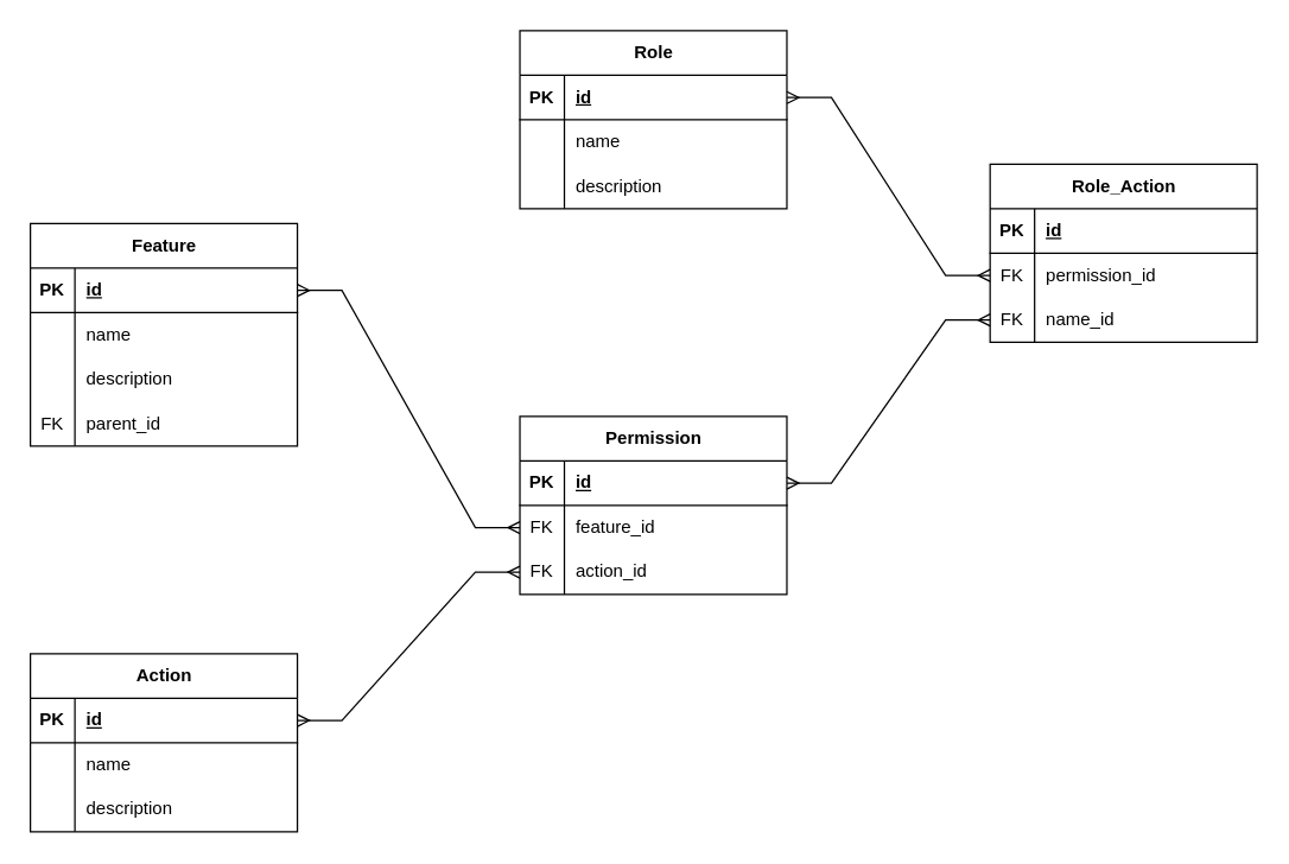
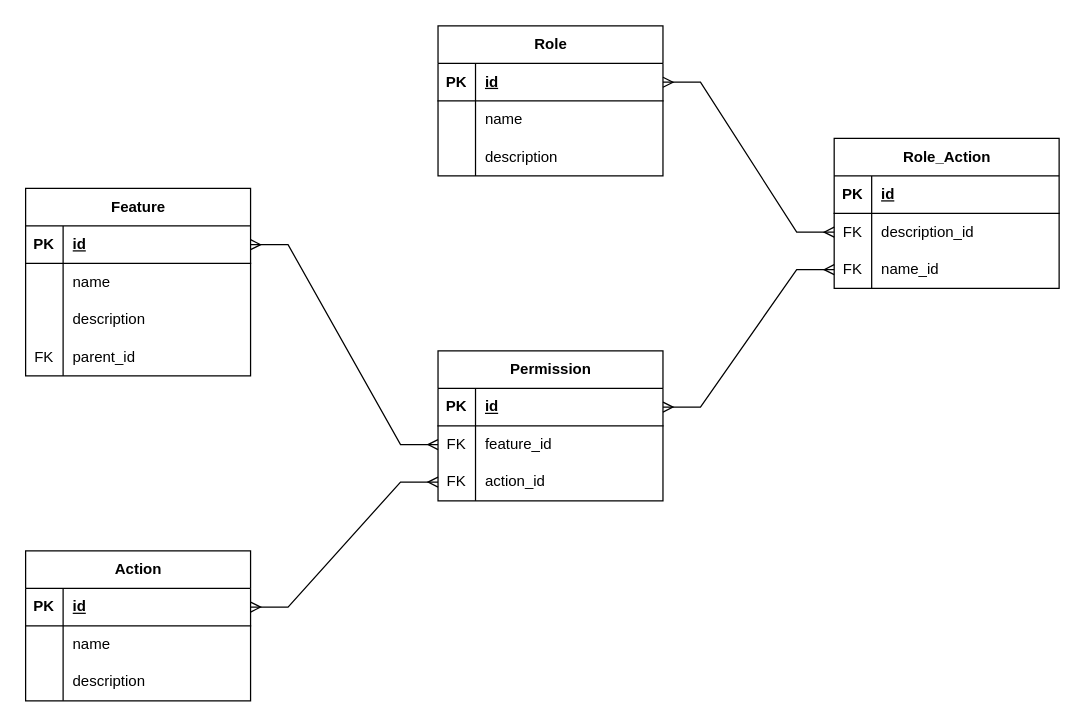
  <mxCell id="0" />
  <mxCell id="1" parent="0" />
  <mxCell id="2" value="Role" style="shape=table;startSize=30;container=1;collapsible=1;childLayout=tableLayout;fixedRows=1;rowLines=0;fontStyle=1;align=center;resizeLast=1;html=1;" vertex="1" parent="1"><mxGeometry x="350" y="20" width="180" height="120" as="geometry" /></mxCell>
  <mxCell id="3" value="" style="shape=tableRow;horizontal=0;startSize=0;swimlaneHead=0;swimlaneBody=0;fillColor=none;collapsible=0;dropTarget=0;points=[[0,0.5],[1,0.5]];portConstraint=eastwest;top=0;left=0;right=0;bottom=1;" vertex="1" parent="2"><mxGeometry y="30" width="180" height="30" as="geometry" /></mxCell>
  <mxCell id="4" value="PK" style="shape=partialRectangle;connectable=0;fillColor=none;top=0;left=0;bottom=0;right=0;fontStyle=1;overflow=hidden;whiteSpace=wrap;html=1;" vertex="1" parent="3"><mxGeometry width="30" height="30" as="geometry"><mxRectangle width="30" height="30" as="alternateBounds" /></mxGeometry></mxCell>
  <mxCell id="5" value="id" style="shape=partialRectangle;connectable=0;fillColor=none;top=0;left=0;bottom=0;right=0;align=left;spacingLeft=6;fontStyle=5;overflow=hidden;whiteSpace=wrap;html=1;" vertex="1" parent="3"><mxGeometry x="30" width="150" height="30" as="geometry"><mxRectangle width="150" height="30" as="alternateBounds" /></mxGeometry></mxCell>
  <mxCell id="6" value="" style="shape=tableRow;horizontal=0;startSize=0;swimlaneHead=0;swimlaneBody=0;fillColor=none;collapsible=0;dropTarget=0;points=[[0,0.5],[1,0.5]];portConstraint=eastwest;top=0;left=0;right=0;bottom=0;" vertex="1" parent="2"><mxGeometry y="60" width="180" height="30" as="geometry" /></mxCell>
  <mxCell id="7" value="" style="shape=partialRectangle;connectable=0;fillColor=none;top=0;left=0;bottom=0;right=0;editable=1;overflow=hidden;whiteSpace=wrap;html=1;" vertex="1" parent="6"><mxGeometry width="30" height="30" as="geometry"><mxRectangle width="30" height="30" as="alternateBounds" /></mxGeometry></mxCell>
  <mxCell id="8" value="name" style="shape=partialRectangle;connectable=0;fillColor=none;top=0;left=0;bottom=0;right=0;align=left;spacingLeft=6;overflow=hidden;whiteSpace=wrap;html=1;" vertex="1" parent="6"><mxGeometry x="30" width="150" height="30" as="geometry"><mxRectangle width="150" height="30" as="alternateBounds" /></mxGeometry></mxCell>
  <mxCell id="9" value="" style="shape=tableRow;horizontal=0;startSize=0;swimlaneHead=0;swimlaneBody=0;fillColor=none;collapsible=0;dropTarget=0;points=[[0,0.5],[1,0.5]];portConstraint=eastwest;top=0;left=0;right=0;bottom=0;" vertex="1" parent="2"><mxGeometry y="90" width="180" height="30" as="geometry" /></mxCell>
  <mxCell id="10" value="" style="shape=partialRectangle;connectable=0;fillColor=none;top=0;left=0;bottom=0;right=0;editable=1;overflow=hidden;whiteSpace=wrap;html=1;" vertex="1" parent="9"><mxGeometry width="30" height="30" as="geometry"><mxRectangle width="30" height="30" as="alternateBounds" /></mxGeometry></mxCell>
  <mxCell id="11" value="description" style="shape=partialRectangle;connectable=0;fillColor=none;top=0;left=0;bottom=0;right=0;align=left;spacingLeft=6;overflow=hidden;whiteSpace=wrap;html=1;" vertex="1" parent="9"><mxGeometry x="30" width="150" height="30" as="geometry"><mxRectangle width="150" height="30" as="alternateBounds" /></mxGeometry></mxCell>
  <mxCell id="12" value="Action" style="shape=table;startSize=30;container=1;collapsible=1;childLayout=tableLayout;fixedRows=1;rowLines=0;fontStyle=1;align=center;resizeLast=1;html=1;" vertex="1" parent="1"><mxGeometry y="440" width="180" height="120" as="geometry" x="20" /></mxCell>
  <mxCell id="13" value="" style="shape=tableRow;horizontal=0;startSize=0;swimlaneHead=0;swimlaneBody=0;fillColor=none;collapsible=0;dropTarget=0;points=[[0,0.5],[1,0.5]];portConstraint=eastwest;top=0;left=0;right=0;bottom=1;" vertex="1" parent="12"><mxGeometry y="30" width="180" height="30" as="geometry" /></mxCell>
  <mxCell id="14" value="PK" style="shape=partialRectangle;connectable=0;fillColor=none;top=0;left=0;bottom=0;right=0;fontStyle=1;overflow=hidden;whiteSpace=wrap;html=1;" vertex="1" parent="13"><mxGeometry width="30" height="30" as="geometry"><mxRectangle width="30" height="30" as="alternateBounds" /></mxGeometry></mxCell>
  <mxCell id="15" value="id" style="shape=partialRectangle;connectable=0;fillColor=none;top=0;left=0;bottom=0;right=0;align=left;spacingLeft=6;fontStyle=5;overflow=hidden;whiteSpace=wrap;html=1;" vertex="1" parent="13"><mxGeometry x="30" width="150" height="30" as="geometry"><mxRectangle width="150" height="30" as="alternateBounds" /></mxGeometry></mxCell>
  <mxCell id="16" value="" style="shape=tableRow;horizontal=0;startSize=0;swimlaneHead=0;swimlaneBody=0;fillColor=none;collapsible=0;dropTarget=0;points=[[0,0.5],[1,0.5]];portConstraint=eastwest;top=0;left=0;right=0;bottom=0;" vertex="1" parent="12"><mxGeometry y="60" width="180" height="30" as="geometry" /></mxCell>
  <mxCell id="17" value="" style="shape=partialRectangle;connectable=0;fillColor=none;top=0;left=0;bottom=0;right=0;editable=1;overflow=hidden;whiteSpace=wrap;html=1;" vertex="1" parent="16"><mxGeometry width="30" height="30" as="geometry"><mxRectangle width="30" height="30" as="alternateBounds" /></mxGeometry></mxCell>
  <mxCell id="18" value="name" style="shape=partialRectangle;connectable=0;fillColor=none;top=0;left=0;bottom=0;right=0;align=left;spacingLeft=6;overflow=hidden;whiteSpace=wrap;html=1;" vertex="1" parent="16"><mxGeometry x="30" width="150" height="30" as="geometry"><mxRectangle width="150" height="30" as="alternateBounds" /></mxGeometry></mxCell>
  <mxCell id="19" value="" style="shape=tableRow;horizontal=0;startSize=0;swimlaneHead=0;swimlaneBody=0;fillColor=none;collapsible=0;dropTarget=0;points=[[0,0.5],[1,0.5]];portConstraint=eastwest;top=0;left=0;right=0;bottom=0;" vertex="1" parent="12"><mxGeometry y="90" width="180" height="30" as="geometry" /></mxCell>
  <mxCell id="20" value="" style="shape=partialRectangle;connectable=0;fillColor=none;top=0;left=0;bottom=0;right=0;editable=1;overflow=hidden;whiteSpace=wrap;html=1;" vertex="1" parent="19"><mxGeometry width="30" height="30" as="geometry"><mxRectangle width="30" height="30" as="alternateBounds" /></mxGeometry></mxCell>
  <mxCell id="21" value="description" style="shape=partialRectangle;connectable=0;fillColor=none;top=0;left=0;bottom=0;right=0;align=left;spacingLeft=6;overflow=hidden;whiteSpace=wrap;html=1;" vertex="1" parent="19"><mxGeometry x="30" width="150" height="30" as="geometry"><mxRectangle width="150" height="30" as="alternateBounds" /></mxGeometry></mxCell>
  <mxCell id="22" value="Feature" style="shape=table;startSize=30;container=1;collapsible=1;childLayout=tableLayout;fixedRows=1;rowLines=0;fontStyle=1;align=center;resizeLast=1;html=1;" vertex="1" parent="1"><mxGeometry y="150" width="180" height="150" as="geometry" x="20" /></mxCell>
  <mxCell id="23" value="" style="shape=tableRow;horizontal=0;startSize=0;swimlaneHead=0;swimlaneBody=0;fillColor=none;collapsible=0;dropTarget=0;points=[[0,0.5],[1,0.5]];portConstraint=eastwest;top=0;left=0;right=0;bottom=1;" vertex="1" parent="22"><mxGeometry y="30" width="180" height="30" as="geometry" /></mxCell>
  <mxCell id="24" value="PK" style="shape=partialRectangle;connectable=0;fillColor=none;top=0;left=0;bottom=0;right=0;fontStyle=1;overflow=hidden;whiteSpace=wrap;html=1;" vertex="1" parent="23"><mxGeometry width="30" height="30" as="geometry"><mxRectangle width="30" height="30" as="alternateBounds" /></mxGeometry></mxCell>
  <mxCell id="25" value="id" style="shape=partialRectangle;connectable=0;fillColor=none;top=0;left=0;bottom=0;right=0;align=left;spacingLeft=6;fontStyle=5;overflow=hidden;whiteSpace=wrap;html=1;" vertex="1" parent="23"><mxGeometry x="30" width="150" height="30" as="geometry"><mxRectangle width="150" height="30" as="alternateBounds" /></mxGeometry></mxCell>
  <mxCell id="26" value="" style="shape=tableRow;horizontal=0;startSize=0;swimlaneHead=0;swimlaneBody=0;fillColor=none;collapsible=0;dropTarget=0;points=[[0,0.5],[1,0.5]];portConstraint=eastwest;top=0;left=0;right=0;bottom=0;" vertex="1" parent="22"><mxGeometry y="60" width="180" height="30" as="geometry" /></mxCell>
  <mxCell id="27" value="" style="shape=partialRectangle;connectable=0;fillColor=none;top=0;left=0;bottom=0;right=0;editable=1;overflow=hidden;whiteSpace=wrap;html=1;" vertex="1" parent="26"><mxGeometry width="30" height="30" as="geometry"><mxRectangle width="30" height="30" as="alternateBounds" /></mxGeometry></mxCell>
  <mxCell id="28" value="name" style="shape=partialRectangle;connectable=0;fillColor=none;top=0;left=0;bottom=0;right=0;align=left;spacingLeft=6;overflow=hidden;whiteSpace=wrap;html=1;" vertex="1" parent="26"><mxGeometry x="30" width="150" height="30" as="geometry"><mxRectangle width="150" height="30" as="alternateBounds" /></mxGeometry></mxCell>
  <mxCell id="29" value="" style="shape=tableRow;horizontal=0;startSize=0;swimlaneHead=0;swimlaneBody=0;fillColor=none;collapsible=0;dropTarget=0;points=[[0,0.5],[1,0.5]];portConstraint=eastwest;top=0;left=0;right=0;bottom=0;" vertex="1" parent="22"><mxGeometry y="90" width="180" height="30" as="geometry" /></mxCell>
  <mxCell id="30" value="" style="shape=partialRectangle;connectable=0;fillColor=none;top=0;left=0;bottom=0;right=0;editable=1;overflow=hidden;whiteSpace=wrap;html=1;" vertex="1" parent="29"><mxGeometry width="30" height="30" as="geometry"><mxRectangle width="30" height="30" as="alternateBounds" /></mxGeometry></mxCell>
  <mxCell id="31" value="description" style="shape=partialRectangle;connectable=0;fillColor=none;top=0;left=0;bottom=0;right=0;align=left;spacingLeft=6;overflow=hidden;whiteSpace=wrap;html=1;" vertex="1" parent="29"><mxGeometry x="30" width="150" height="30" as="geometry"><mxRectangle width="150" height="30" as="alternateBounds" /></mxGeometry></mxCell>
  <mxCell id="32" value="" style="shape=tableRow;horizontal=0;startSize=0;swimlaneHead=0;swimlaneBody=0;fillColor=none;collapsible=0;dropTarget=0;points=[[0,0.5],[1,0.5]];portConstraint=eastwest;top=0;left=0;right=0;bottom=0;" vertex="1" parent="22"><mxGeometry y="120" width="180" height="30" as="geometry" /></mxCell>
  <mxCell id="33" value="FK" style="shape=partialRectangle;connectable=0;fillColor=none;top=0;left=0;bottom=0;right=0;editable=1;overflow=hidden;whiteSpace=wrap;html=1;" vertex="1" parent="32"><mxGeometry width="30" height="30" as="geometry"><mxRectangle width="30" height="30" as="alternateBounds" /></mxGeometry></mxCell>
  <mxCell id="34" value="parent_id" style="shape=partialRectangle;connectable=0;fillColor=none;top=0;left=0;bottom=0;right=0;align=left;spacingLeft=6;overflow=hidden;whiteSpace=wrap;html=1;" vertex="1" parent="32"><mxGeometry x="30" width="150" height="30" as="geometry"><mxRectangle width="150" height="30" as="alternateBounds" /></mxGeometry></mxCell>
  <mxCell id="35" value="Permission" style="shape=table;startSize=30;container=1;collapsible=1;childLayout=tableLayout;fixedRows=1;rowLines=0;fontStyle=1;align=center;resizeLast=1;html=1;" vertex="1" parent="1"><mxGeometry x="350" y="280" width="180" height="120" as="geometry" /></mxCell>
  <mxCell id="36" value="" style="shape=tableRow;horizontal=0;startSize=0;swimlaneHead=0;swimlaneBody=0;fillColor=none;collapsible=0;dropTarget=0;points=[[0,0.5],[1,0.5]];portConstraint=eastwest;top=0;left=0;right=0;bottom=1;" vertex="1" parent="35"><mxGeometry y="30" width="180" height="30" as="geometry" /></mxCell>
  <mxCell id="37" value="PK" style="shape=partialRectangle;connectable=0;fillColor=none;top=0;left=0;bottom=0;right=0;fontStyle=1;overflow=hidden;whiteSpace=wrap;html=1;" vertex="1" parent="36"><mxGeometry width="30" height="30" as="geometry"><mxRectangle width="30" height="30" as="alternateBounds" /></mxGeometry></mxCell>
  <mxCell id="38" value="id" style="shape=partialRectangle;connectable=0;fillColor=none;top=0;left=0;bottom=0;right=0;align=left;spacingLeft=6;fontStyle=5;overflow=hidden;whiteSpace=wrap;html=1;" vertex="1" parent="36"><mxGeometry x="30" width="150" height="30" as="geometry"><mxRectangle width="150" height="30" as="alternateBounds" /></mxGeometry></mxCell>
  <mxCell id="39" value="" style="shape=tableRow;horizontal=0;startSize=0;swimlaneHead=0;swimlaneBody=0;fillColor=none;collapsible=0;dropTarget=0;points=[[0,0.5],[1,0.5]];portConstraint=eastwest;top=0;left=0;right=0;bottom=0;" vertex="1" parent="35"><mxGeometry y="60" width="180" height="30" as="geometry" /></mxCell>
  <mxCell id="40" value="FK" style="shape=partialRectangle;connectable=0;fillColor=none;top=0;left=0;bottom=0;right=0;editable=1;overflow=hidden;whiteSpace=wrap;html=1;" vertex="1" parent="39"><mxGeometry width="30" height="30" as="geometry"><mxRectangle width="30" height="30" as="alternateBounds" /></mxGeometry></mxCell>
  <mxCell id="41" value="feature_id" style="shape=partialRectangle;connectable=0;fillColor=none;top=0;left=0;bottom=0;right=0;align=left;spacingLeft=6;overflow=hidden;whiteSpace=wrap;html=1;" vertex="1" parent="39"><mxGeometry x="30" width="150" height="30" as="geometry"><mxRectangle width="150" height="30" as="alternateBounds" /></mxGeometry></mxCell>
  <mxCell id="42" value="" style="shape=tableRow;horizontal=0;startSize=0;swimlaneHead=0;swimlaneBody=0;fillColor=none;collapsible=0;dropTarget=0;points=[[0,0.5],[1,0.5]];portConstraint=eastwest;top=0;left=0;right=0;bottom=0;" vertex="1" parent="35"><mxGeometry y="90" width="180" height="30" as="geometry" /></mxCell>
  <mxCell id="43" value="FK" style="shape=partialRectangle;connectable=0;fillColor=none;top=0;left=0;bottom=0;right=0;editable=1;overflow=hidden;whiteSpace=wrap;html=1;" vertex="1" parent="42"><mxGeometry width="30" height="30" as="geometry"><mxRectangle width="30" height="30" as="alternateBounds" /></mxGeometry></mxCell>
  <mxCell id="44" value="action_id" style="shape=partialRectangle;connectable=0;fillColor=none;top=0;left=0;bottom=0;right=0;align=left;spacingLeft=6;overflow=hidden;whiteSpace=wrap;html=1;" vertex="1" parent="42"><mxGeometry x="30" width="150" height="30" as="geometry"><mxRectangle width="150" height="30" as="alternateBounds" /></mxGeometry></mxCell>
  <mxCell id="45" value="Role_Action" style="shape=table;startSize=30;container=1;collapsible=1;childLayout=tableLayout;fixedRows=1;rowLines=0;fontStyle=1;align=center;resizeLast=1;html=1;" vertex="1" parent="1"><mxGeometry x="667" y="110" width="180" height="120" as="geometry" /></mxCell>
  <mxCell id="46" value="" style="shape=tableRow;horizontal=0;startSize=0;swimlaneHead=0;swimlaneBody=0;fillColor=none;collapsible=0;dropTarget=0;points=[[0,0.5],[1,0.5]];portConstraint=eastwest;top=0;left=0;right=0;bottom=1;" vertex="1" parent="45"><mxGeometry y="30" width="180" height="30" as="geometry" /></mxCell>
  <mxCell id="47" value="PK" style="shape=partialRectangle;connectable=0;fillColor=none;top=0;left=0;bottom=0;right=0;fontStyle=1;overflow=hidden;whiteSpace=wrap;html=1;" vertex="1" parent="46"><mxGeometry width="30" height="30" as="geometry"><mxRectangle width="30" height="30" as="alternateBounds" /></mxGeometry></mxCell>
  <mxCell id="48" value="id" style="shape=partialRectangle;connectable=0;fillColor=none;top=0;left=0;bottom=0;right=0;align=left;spacingLeft=6;fontStyle=5;overflow=hidden;whiteSpace=wrap;html=1;" vertex="1" parent="46"><mxGeometry x="30" width="150" height="30" as="geometry"><mxRectangle width="150" height="30" as="alternateBounds" /></mxGeometry></mxCell>
  <mxCell id="49" value="" style="shape=tableRow;horizontal=0;startSize=0;swimlaneHead=0;swimlaneBody=0;fillColor=none;collapsible=0;dropTarget=0;points=[[0,0.5],[1,0.5]];portConstraint=eastwest;top=0;left=0;right=0;bottom=0;" vertex="1" parent="45"><mxGeometry y="60" width="180" height="30" as="geometry" /></mxCell>
  <mxCell id="50" value="FK" style="shape=partialRectangle;connectable=0;fillColor=none;top=0;left=0;bottom=0;right=0;editable=1;overflow=hidden;whiteSpace=wrap;html=1;" vertex="1" parent="49"><mxGeometry width="30" height="30" as="geometry"><mxRectangle width="30" height="30" as="alternateBounds" /></mxGeometry></mxCell>
- <mxCell id="51" value="permission_id" style="shape=partialRectangle;connectable=0;fillColor=none;top=0;left=0;bottom=0;right=0;align=left;spacingLeft=6;overflow=hidden;whiteSpace=wrap;html=1;" vertex="1" parent="49"><mxGeometry x="30" width="150" height="30" as="geometry"><mxRectangle width="150" height="30" as="alternateBounds" /></mxGeometry></mxCell>
+ <mxCell id="51" value="description_id" style="shape=partialRectangle;connectable=0;fillColor=none;top=0;left=0;bottom=0;right=0;align=left;spacingLeft=6;overflow=hidden;whiteSpace=wrap;html=1;" vertex="1" parent="49"><mxGeometry x="30" width="150" height="30" as="geometry"><mxRectangle width="150" height="30" as="alternateBounds" /></mxGeometry></mxCell>
  <mxCell id="52" value="" style="shape=tableRow;horizontal=0;startSize=0;swimlaneHead=0;swimlaneBody=0;fillColor=none;collapsible=0;dropTarget=0;points=[[0,0.5],[1,0.5]];portConstraint=eastwest;top=0;left=0;right=0;bottom=0;" vertex="1" parent="45"><mxGeometry y="90" width="180" height="30" as="geometry" /></mxCell>
  <mxCell id="53" value="FK" style="shape=partialRectangle;connectable=0;fillColor=none;top=0;left=0;bottom=0;right=0;editable=1;overflow=hidden;whiteSpace=wrap;html=1;" vertex="1" parent="52"><mxGeometry width="30" height="30" as="geometry"><mxRectangle width="30" height="30" as="alternateBounds" /></mxGeometry></mxCell>
  <mxCell id="54" value="name_id" style="shape=partialRectangle;connectable=0;fillColor=none;top=0;left=0;bottom=0;right=0;align=left;spacingLeft=6;overflow=hidden;whiteSpace=wrap;html=1;" vertex="1" parent="52"><mxGeometry x="30" width="150" height="30" as="geometry"><mxRectangle width="150" height="30" as="alternateBounds" /></mxGeometry></mxCell>
  <mxCell id="55" value="" style="edgeStyle=entityRelationEdgeStyle;fontSize=12;html=1;endArrow=ERmany;startArrow=ERmany;rounded=0;" edge="1" parent="1" source="36" target="52"><mxGeometry width="100" height="100" relative="1" as="geometry"><mxPoint x="450" y="320" as="sourcePoint" /><mxPoint x="550" y="220" as="targetPoint" /></mxGeometry></mxCell>
  <mxCell id="56" value="" style="edgeStyle=entityRelationEdgeStyle;fontSize=12;html=1;endArrow=ERmany;startArrow=ERmany;rounded=0;" edge="1" parent="1" source="3" target="49"><mxGeometry width="100" height="100" relative="1" as="geometry"><mxPoint x="530" y="335" as="sourcePoint" /><mxPoint x="690" y="215" as="targetPoint" /></mxGeometry></mxCell>
  <mxCell id="57" value="" style="edgeStyle=entityRelationEdgeStyle;fontSize=12;html=1;endArrow=ERmany;startArrow=ERmany;rounded=0;" edge="1" parent="1" source="39" target="23"><mxGeometry width="100" height="100" relative="1" as="geometry"><mxPoint x="540" y="335" as="sourcePoint" /><mxPoint x="690" y="215" as="targetPoint" /></mxGeometry></mxCell>
  <mxCell id="58" value="" style="edgeStyle=entityRelationEdgeStyle;fontSize=12;html=1;endArrow=ERmany;startArrow=ERmany;rounded=0;" edge="1" parent="1" source="42" target="13"><mxGeometry width="100" height="100" relative="1" as="geometry"><mxPoint x="360" y="365" as="sourcePoint" /><mxPoint x="210" y="205" as="targetPoint" /></mxGeometry></mxCell>
